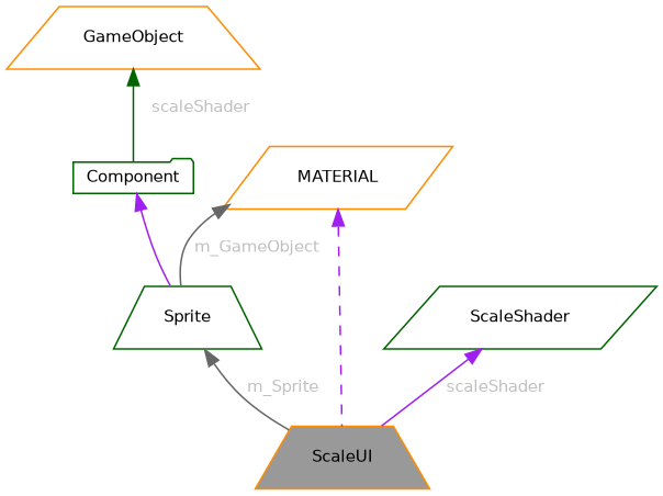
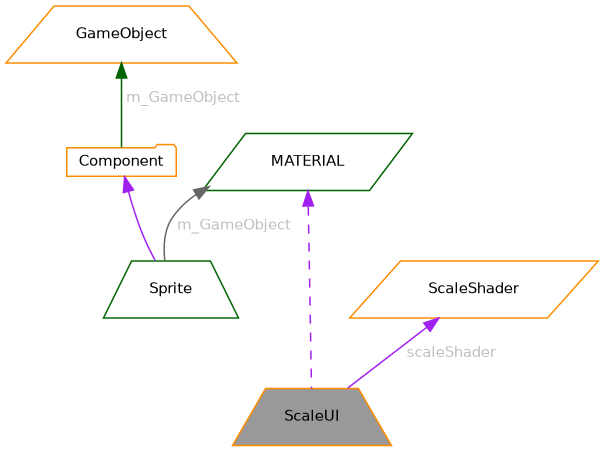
  digraph {
    node [color=darkorange fillcolor=white fontname=Helvetica fontsize=10 shape=trapezium style=filled]
    edge [color=purple dir=back fontcolor=grey fontname=Helvetica fontsize=10 labelfontname=Helvetica labelfontsize=10 style=solid]
    n1 [fillcolor=grey60 fontcolor=black height=0.2 label=ScaleUI width=0.4]
    n2 [height=0.2 label=GameObject width=0.4]
-   n3 [color=darkgreen height=0.2 label=Component shape=folder width=0.4]
+   n3 [height=0.2 label=Component shape=folder width=0.4]
    n4 [color=darkgreen height=0.2 label=Sprite width=0.4]
-   n5 [color=darkgreen height=0.2 label=ScaleShader shape=parallelogram width=0.4]
-   n6 [height=0.2 label=MATERIAL shape=parallelogram width=0.4]
-   n2 -> n3 [color=darkgreen label=" scaleShader"]
+   n5 [height=0.2 label=ScaleShader shape=parallelogram width=0.4]
+   n6 [color=darkgreen height=0.2 label=MATERIAL shape=parallelogram width=0.4]
+   n2 -> n3 [color=darkgreen label=" m_GameObject"]
    n3 -> n4 [fontcolor=""]
-   n4 -> n1 [color=gray40 label=" m_Sprite"]
    n5 -> n1 [label=" scaleShader"]
    n6 -> n1 [style=dashed fontcolor=""]
    n6 -> n4 [color=gray40 label=" m_GameObject"]
  }
